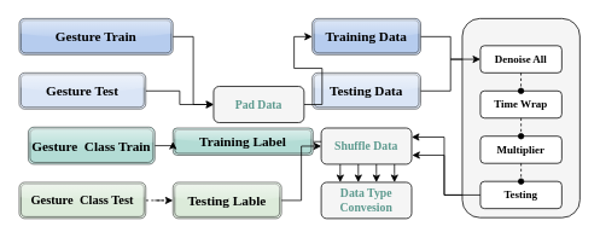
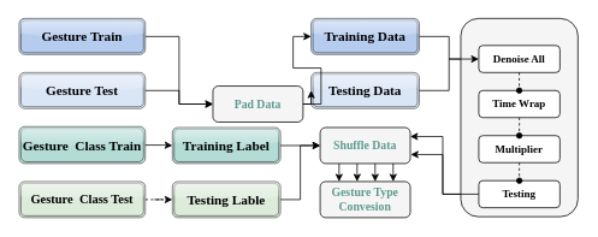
  <mxCell id="0" />
  <mxCell id="1" parent="0" />
  <mxCell id="2" style="edgeStyle=orthogonalEdgeStyle;rounded=0;orthogonalLoop=1;jettySize=auto;html=1;entryX=0;entryY=0.5;entryDx=0;entryDy=0;" parent="1" source="3" target="22" edge="1"><mxGeometry relative="1" as="geometry"><mxPoint x="510" y="40" as="targetPoint" /></mxGeometry></mxCell>
  <mxCell id="3" value="Training Data" style="shape=ext;double=1;rounded=1;whiteSpace=wrap;html=1;fillColor=#A9C4EB;glass=1;fontFamily=Times New Roman;fontSize=15;opacity=60;fontStyle=1" parent="1" vertex="1"><mxGeometry x="344" y="20" width="120" height="40" as="geometry" /></mxCell>
  <mxCell id="4" style="edgeStyle=orthogonalEdgeStyle;rounded=0;orthogonalLoop=1;jettySize=auto;html=1;entryX=0;entryY=0.5;entryDx=0;entryDy=0;" parent="1" source="5" target="27" edge="1"><mxGeometry relative="1" as="geometry" /></mxCell>
- <mxCell id="5" value="Training Label" style="shape=ext;double=1;rounded=1;whiteSpace=wrap;html=1;strokeColor=default;strokeWidth=1;fillColor=#a6d6ce;fontFamily=Times New Roman;fontSize=15;opacity=60;glass=1;fontStyle=1" parent="1" vertex="1"><mxGeometry x="190" y="141" width="155" height="30" as="geometry" /></mxCell>
+ <mxCell id="5" value="Training Label" style="shape=ext;double=1;rounded=1;whiteSpace=wrap;html=1;strokeColor=default;strokeWidth=1;fillColor=#a6d6ce;fontFamily=Times New Roman;fontSize=15;opacity=60;glass=1;fontStyle=1" parent="1" vertex="1"><mxGeometry x="190" y="141" width="120" height="40" as="geometry" /></mxCell>
  <mxCell id="6" value="Testing Data" style="shape=ext;double=1;rounded=1;whiteSpace=wrap;html=1;fillColor=#D4E1F5;glass=1;shadow=0;fontFamily=Times New Roman;fontSize=15;opacity=60;fontStyle=1" parent="1" vertex="1"><mxGeometry x="344" y="80" width="120" height="40" as="geometry" /></mxCell>
  <mxCell id="7" style="edgeStyle=orthogonalEdgeStyle;rounded=0;orthogonalLoop=1;jettySize=auto;html=1;entryX=0;entryY=0.5;entryDx=0;entryDy=0;" parent="1" source="8" target="27" edge="1"><mxGeometry relative="1" as="geometry" /></mxCell>
  <mxCell id="8" value="Testing Lable" style="shape=ext;double=1;rounded=1;whiteSpace=wrap;html=1;fontSize=15;fontFamily=Times New Roman;fillColor=#D5E8D4;opacity=60;glass=1;fontStyle=1" parent="1" vertex="1"><mxGeometry x="190" y="201" width="120" height="40" as="geometry" /></mxCell>
  <mxCell id="9" style="edgeStyle=orthogonalEdgeStyle;rounded=0;orthogonalLoop=1;jettySize=auto;html=1;entryX=0;entryY=0.5;entryDx=0;entryDy=0;" parent="1" source="10" target="3" edge="1"><mxGeometry relative="1" as="geometry" /></mxCell>
  <mxCell id="10" value="Pad Data" style="rounded=1;whiteSpace=wrap;html=1;fontStyle=1;fontSize=13;fontFamily=Times New Roman;gradientColor=none;fontColor=#5C998E;glass=0;fillColor=#F5F5F5;strokeColor=default;" parent="1" vertex="1"><mxGeometry x="235" y="95" width="100" height="40" as="geometry" /></mxCell>
  <mxCell id="11" style="edgeStyle=orthogonalEdgeStyle;rounded=0;orthogonalLoop=1;jettySize=auto;html=1;entryX=0;entryY=0.5;entryDx=0;entryDy=0;" parent="1" source="12" target="10" edge="1"><mxGeometry relative="1" as="geometry" /></mxCell>
- <mxCell id="12" value="Gesture Train" style="shape=ext;double=1;rounded=1;whiteSpace=wrap;fontFamily=Times New Roman;fontSize=15;labelBackgroundColor=none;fillColor=#A9C4EB;fontColor=#000000;opacity=60;glass=1;fontStyle=1" parent="1" vertex="1"><mxGeometry x="20" y="20" width="170" height="40" as="geometry" /></mxCell>
+ <mxCell id="12" value="Gesture Train" style="shape=ext;double=1;rounded=1;whiteSpace=wrap;fontFamily=Times New Roman;fontSize=15;labelBackgroundColor=none;fillColor=#A9C4EB;fontColor=#000000;opacity=60;glass=1;fontStyle=1" parent="1" vertex="1"><mxGeometry x="20" y="20" width="140" height="40" as="geometry" /></mxCell>
  <mxCell id="13" style="edgeStyle=orthogonalEdgeStyle;rounded=0;orthogonalLoop=1;jettySize=auto;html=1;entryX=0;entryY=0.5;entryDx=0;entryDy=0;" parent="1" source="14" target="10" edge="1"><mxGeometry relative="1" as="geometry" /></mxCell>
  <mxCell id="14" value="Gesture Test" style="shape=ext;double=1;rounded=1;whiteSpace=wrap;html=1;fontFamily=Times New Roman;fontSize=15;fillColor=#D4E1F5;opacity=60;glass=1;fontStyle=1" parent="1" vertex="1"><mxGeometry x="20" y="80" width="140" height="40" as="geometry" /></mxCell>
  <mxCell id="15" style="edgeStyle=orthogonalEdgeStyle;rounded=0;orthogonalLoop=1;jettySize=auto;html=1;entryX=0;entryY=0.5;entryDx=0;entryDy=0;" parent="1" source="16" target="5" edge="1"><mxGeometry relative="1" as="geometry" /></mxCell>
- <mxCell id="16" value="Gesture&amp;nbsp; Class Train" style="shape=ext;double=1;rounded=1;whiteSpace=wrap;html=1;fillColor=#a6d6ce;fontFamily=Times New Roman;fontSize=15;opacity=60;glass=1;fontStyle=1" parent="1" vertex="1"><mxGeometry x="30" y="140" width="140" height="41" as="geometry" /></mxCell>
+ <mxCell id="16" value="Gesture&amp;nbsp; Class Train" style="shape=ext;double=1;rounded=1;whiteSpace=wrap;html=1;fillColor=#a6d6ce;fontFamily=Times New Roman;fontSize=15;opacity=60;glass=1;fontStyle=1" parent="1" vertex="1"><mxGeometry x="20" y="140" width="140" height="41" as="geometry" /></mxCell>
  <mxCell id="17" style="edgeStyle=orthogonalEdgeStyle;rounded=0;orthogonalLoop=1;jettySize=auto;html=1;entryX=0;entryY=0.5;entryDx=0;entryDy=0;dashed=1;" parent="1" source="18" target="8" edge="1"><mxGeometry relative="1" as="geometry" /></mxCell>
  <mxCell id="18" value="Gesture&amp;nbsp; Class Test" style="shape=ext;double=1;rounded=1;whiteSpace=wrap;html=1;fillColor=#D5E8D4;fontFamily=Times New Roman;fontSize=14;opacity=60;glass=1;fontStyle=1" parent="1" vertex="1"><mxGeometry x="20" y="201" width="140" height="40" as="geometry" /></mxCell>
+ <mxCell id="19" value="" style="endArrow=classic;html=1;rounded=0;exitX=1;exitY=0.5;exitDx=0;exitDy=0;entryX=0;entryY=0.5;entryDx=0;entryDy=0;edgeStyle=orthogonalEdgeStyle;" parent="1" source="10" target="6" edge="1"><mxGeometry width="50" height="50" relative="1" as="geometry"><mxPoint x="350" y="160" as="sourcePoint" /><mxPoint x="400" y="110" as="targetPoint" /></mxGeometry></mxCell>
  <mxCell id="20" style="edgeStyle=orthogonalEdgeStyle;rounded=0;orthogonalLoop=1;jettySize=auto;html=1;exitX=0;exitY=0.5;exitDx=0;exitDy=0;entryX=1;entryY=0.5;entryDx=0;entryDy=0;" parent="1" source="25" edge="1"><mxGeometry relative="1" as="geometry"><mxPoint x="509.48" y="151.36" as="sourcePoint" /><mxPoint x="454" y="151" as="targetPoint" /><Array as="points"><mxPoint x="490" y="215" /><mxPoint x="490" y="151" /></Array></mxGeometry></mxCell>
  <mxCell id="21" value="" style="rounded=1;whiteSpace=wrap;html=1;fillColor=#F5F5F5;" parent="1" vertex="1"><mxGeometry x="510" y="20" width="130" height="220" as="geometry" /></mxCell>
  <mxCell id="22" value="Denoise All" style="rounded=1;whiteSpace=wrap;html=1;fontFamily=Times New Roman;fontStyle=1" parent="1" vertex="1"><mxGeometry x="530" y="50" width="90" height="30" as="geometry" /></mxCell>
  <mxCell id="23" value="Time Wrap" style="rounded=1;whiteSpace=wrap;html=1;fontFamily=Times New Roman;fontStyle=1" parent="1" vertex="1"><mxGeometry x="530" y="100" width="90" height="30" as="geometry" /></mxCell>
  <mxCell id="24" value="Multiplier" style="rounded=1;whiteSpace=wrap;html=1;fontFamily=Times New Roman;fontStyle=1" parent="1" vertex="1"><mxGeometry x="530" y="150" width="90" height="30" as="geometry" /></mxCell>
  <mxCell id="25" value="Testing" style="rounded=1;whiteSpace=wrap;html=1;fontFamily=Times New Roman;fontStyle=1" parent="1" vertex="1"><mxGeometry x="530" y="200" width="90" height="30" as="geometry" /></mxCell>
  <mxCell id="26" style="edgeStyle=orthogonalEdgeStyle;rounded=0;orthogonalLoop=1;jettySize=auto;html=1;entryX=0.5;entryY=0;entryDx=0;entryDy=0;" parent="1" edge="1"><mxGeometry relative="1" as="geometry"><mxPoint x="375" y="181" as="sourcePoint" /><mxPoint x="375" y="201" as="targetPoint" /></mxGeometry></mxCell>
  <mxCell id="27" value="Shuffle Data" style="rounded=1;whiteSpace=wrap;html=1;fontStyle=1;fontSize=13;fontFamily=Times New Roman;fontColor=#5C998E;fillColor=#F5F5F5;" parent="1" vertex="1"><mxGeometry x="354" y="141" width="100" height="40" as="geometry" /></mxCell>
- <mxCell id="28" value="Data Type Convesion" style="rounded=1;whiteSpace=wrap;html=1;fontStyle=1;fontSize=13;fontFamily=Times New Roman;fontColor=#5C998E;fillColor=#F5F5F5;" parent="1" vertex="1"><mxGeometry x="354" y="201" width="100" height="40" as="geometry" /></mxCell>
+ <mxCell id="28" value="Gesture Type Convesion" style="rounded=1;whiteSpace=wrap;html=1;fontStyle=1;fontSize=13;fontFamily=Times New Roman;fontColor=#5C998E;fillColor=#F5F5F5;" parent="1" vertex="1"><mxGeometry x="354" y="201" width="100" height="40" as="geometry" /></mxCell>
  <mxCell id="29" style="edgeStyle=orthogonalEdgeStyle;rounded=0;orthogonalLoop=1;jettySize=auto;html=1;entryX=0;entryY=0.5;entryDx=0;entryDy=0;" parent="1" source="6" target="22" edge="1"><mxGeometry relative="1" as="geometry" /></mxCell>
  <mxCell id="30" style="edgeStyle=orthogonalEdgeStyle;rounded=0;orthogonalLoop=1;jettySize=auto;html=1;exitX=0;exitY=0.5;exitDx=0;exitDy=0;entryX=1;entryY=0.5;entryDx=0;entryDy=0;" parent="1" source="25" edge="1"><mxGeometry relative="1" as="geometry"><mxPoint x="510" y="171.36" as="sourcePoint" /><mxPoint x="454.52" y="171" as="targetPoint" /><Array as="points"><mxPoint x="490" y="215" /><mxPoint x="490" y="171" /></Array></mxGeometry></mxCell>
  <mxCell id="31" style="edgeStyle=orthogonalEdgeStyle;rounded=0;orthogonalLoop=1;jettySize=auto;html=1;entryX=0.5;entryY=0;entryDx=0;entryDy=0;" parent="1" edge="1"><mxGeometry relative="1" as="geometry"><mxPoint x="395" y="181" as="sourcePoint" /><mxPoint x="395" y="201" as="targetPoint" /><Array as="points"><mxPoint x="395" y="191" /><mxPoint x="395" y="191" /></Array></mxGeometry></mxCell>
  <mxCell id="32" style="edgeStyle=orthogonalEdgeStyle;rounded=0;orthogonalLoop=1;jettySize=auto;html=1;entryX=0.5;entryY=0;entryDx=0;entryDy=0;" parent="1" edge="1"><mxGeometry relative="1" as="geometry"><mxPoint x="435" y="181" as="sourcePoint" /><mxPoint x="435" y="201" as="targetPoint" /><Array as="points"><mxPoint x="435" y="191" /><mxPoint x="435" y="191" /></Array></mxGeometry></mxCell>
  <mxCell id="33" style="edgeStyle=orthogonalEdgeStyle;rounded=0;orthogonalLoop=1;jettySize=auto;html=1;entryX=0.5;entryY=0;entryDx=0;entryDy=0;" parent="1" edge="1"><mxGeometry relative="1" as="geometry"><mxPoint x="415" y="181" as="sourcePoint" /><mxPoint x="415" y="201" as="targetPoint" /><Array as="points"><mxPoint x="415" y="191" /><mxPoint x="415" y="191" /></Array></mxGeometry></mxCell>
  <mxCell id="34" style="edgeStyle=orthogonalEdgeStyle;rounded=0;orthogonalLoop=1;jettySize=auto;html=1;entryX=0.5;entryY=0;entryDx=0;entryDy=0;dashed=1;endArrow=oval;endFill=1;" parent="1" edge="1"><mxGeometry relative="1" as="geometry"><mxPoint x="574.88" y="80" as="sourcePoint" /><mxPoint x="574.88" y="100" as="targetPoint" /><Array as="points"><mxPoint x="574.88" y="90" /><mxPoint x="574.88" y="90" /></Array></mxGeometry></mxCell>
  <mxCell id="35" style="edgeStyle=orthogonalEdgeStyle;rounded=0;orthogonalLoop=1;jettySize=auto;html=1;entryX=0.5;entryY=0;entryDx=0;entryDy=0;dashed=1;endArrow=oval;endFill=1;" parent="1" edge="1"><mxGeometry relative="1" as="geometry"><mxPoint x="574.95" y="130" as="sourcePoint" /><mxPoint x="574.95" y="150" as="targetPoint" /><Array as="points"><mxPoint x="574.95" y="140" /><mxPoint x="574.95" y="140" /></Array></mxGeometry></mxCell>
  <mxCell id="36" style="edgeStyle=orthogonalEdgeStyle;rounded=0;orthogonalLoop=1;jettySize=auto;html=1;entryX=0.5;entryY=0;entryDx=0;entryDy=0;dashed=1;endArrow=oval;endFill=1;" parent="1" edge="1"><mxGeometry relative="1" as="geometry"><mxPoint x="574.98" y="180" as="sourcePoint" /><mxPoint x="574.98" y="200" as="targetPoint" /><Array as="points"><mxPoint x="574.98" y="190" /><mxPoint x="574.98" y="190" /></Array></mxGeometry></mxCell>
